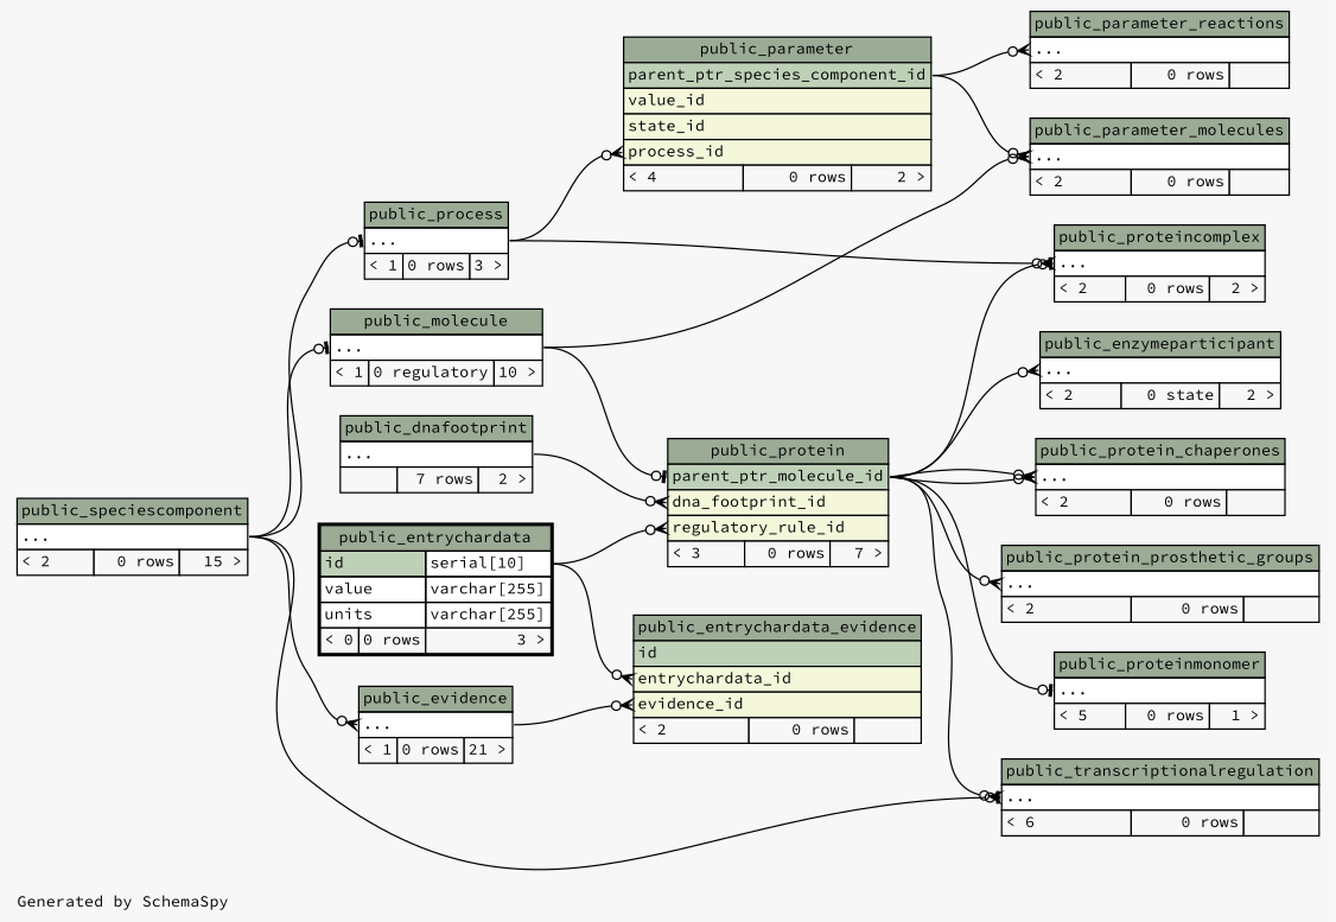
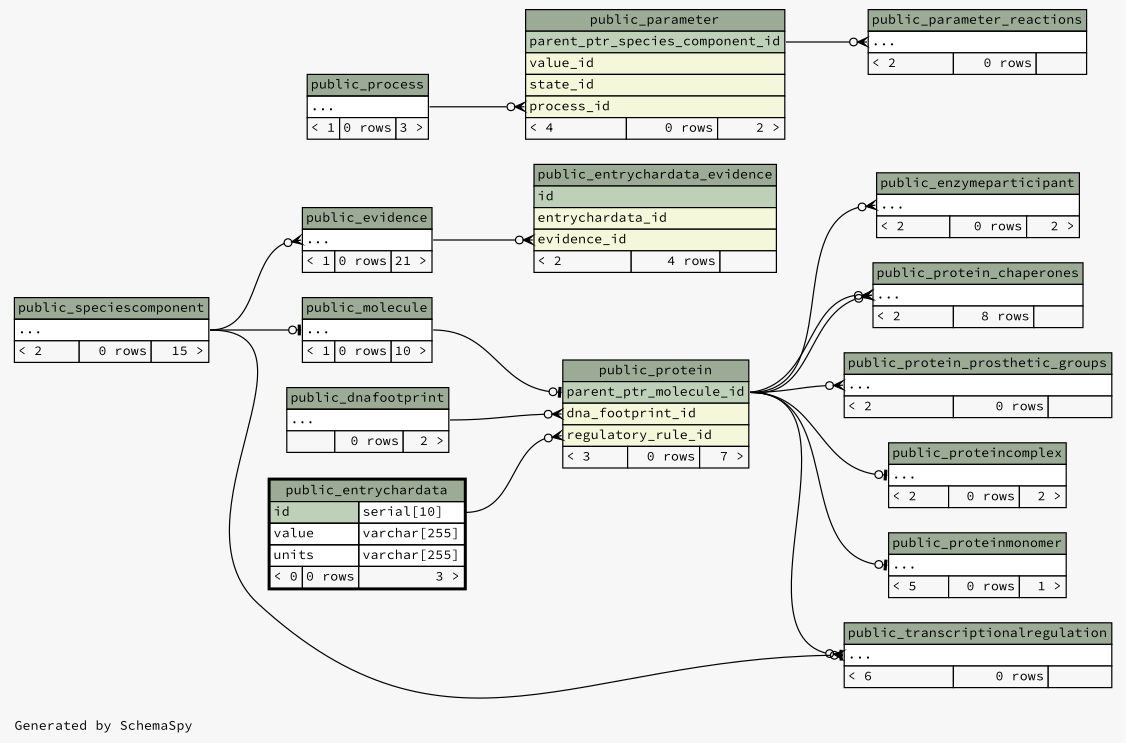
  digraph {
    bgcolor="#f7f7f7"
    fontname="Source Code Pro"
    fontsize=11
    label="\nGenerated by SchemaSpy"
    labeljust=l
    nodesep=0.18
    rankdir=RL
    ranksep=0.46
    node [fontname="Source Code Pro" fontsize=11 shape=plaintext]
    edge [arrowhead=none arrowsize=0.8 arrowtail=crowodot dir=back fontname="Source Code Pro" headport="elipses:e" tailport="elipses:w"]
-   n1 [label=<     <TABLE BORDER="0" CELLBORDER="1" CELLSPACING="0" BGCOLOR="#ffffff">       <TR><TD COLSPAN="3" BGCOLOR="#9bab96" ALIGN="CENTER">public_entrychardata_evidence</TD></TR>       <TR><TD PORT="id" COLSPAN="3" BGCOLOR="#bed1b8" ALIGN="LEFT">id</TD></TR>       <TR><TD PORT="entrychardata_id" COLSPAN="3" BGCOLOR="#f4f7da" ALIGN="LEFT">entrychardata_id</TD></TR>       <TR><TD PORT="evidence_id" COLSPAN="3" BGCOLOR="#f4f7da" ALIGN="LEFT">evidence_id</TD></TR>       <TR><TD ALIGN="LEFT" BGCOLOR="#f7f7f7">&lt; 2</TD><TD ALIGN="RIGHT" BGCOLOR="#f7f7f7">0 rows</TD><TD ALIGN="RIGHT" BGCOLOR="#f7f7f7">  </TD></TR>     </TABLE>>]
+   n1 [label=<     <TABLE BORDER="0" CELLBORDER="1" CELLSPACING="0" BGCOLOR="#ffffff">       <TR><TD COLSPAN="3" BGCOLOR="#9bab96" ALIGN="CENTER">public_entrychardata_evidence</TD></TR>       <TR><TD PORT="id" COLSPAN="3" BGCOLOR="#bed1b8" ALIGN="LEFT">id</TD></TR>       <TR><TD PORT="entrychardata_id" COLSPAN="3" BGCOLOR="#f4f7da" ALIGN="LEFT">entrychardata_id</TD></TR>       <TR><TD PORT="evidence_id" COLSPAN="3" BGCOLOR="#f4f7da" ALIGN="LEFT">evidence_id</TD></TR>       <TR><TD ALIGN="LEFT" BGCOLOR="#f7f7f7">&lt; 2</TD><TD ALIGN="RIGHT" BGCOLOR="#f7f7f7">4 rows</TD><TD ALIGN="RIGHT" BGCOLOR="#f7f7f7">  </TD></TR>     </TABLE>>]
    n2 [label=<     <TABLE BORDER="2" CELLBORDER="1" CELLSPACING="0" BGCOLOR="#ffffff">       <TR><TD COLSPAN="3" BGCOLOR="#9bab96" ALIGN="CENTER">public_entrychardata</TD></TR>       <TR><TD PORT="id" COLSPAN="2" BGCOLOR="#bed1b8" ALIGN="LEFT">id</TD><TD PORT="id.type" ALIGN="LEFT">serial[10]</TD></TR>       <TR><TD PORT="value" COLSPAN="2" ALIGN="LEFT">value</TD><TD PORT="value.type" ALIGN="LEFT">varchar[255]</TD></TR>       <TR><TD PORT="units" COLSPAN="2" ALIGN="LEFT">units</TD><TD PORT="units.type" ALIGN="LEFT">varchar[255]</TD></TR>       <TR><TD ALIGN="LEFT" BGCOLOR="#f7f7f7">&lt; 0</TD><TD ALIGN="RIGHT" BGCOLOR="#f7f7f7">0 rows</TD><TD ALIGN="RIGHT" BGCOLOR="#f7f7f7">3 &gt;</TD></TR>     </TABLE>>]
    n3 [label=<     <TABLE BORDER="0" CELLBORDER="1" CELLSPACING="0" BGCOLOR="#ffffff">       <TR><TD COLSPAN="3" BGCOLOR="#9bab96" ALIGN="CENTER">public_evidence</TD></TR>       <TR><TD PORT="elipses" COLSPAN="3" ALIGN="LEFT">...</TD></TR>       <TR><TD ALIGN="LEFT" BGCOLOR="#f7f7f7">&lt; 1</TD><TD ALIGN="RIGHT" BGCOLOR="#f7f7f7">0 rows</TD><TD ALIGN="RIGHT" BGCOLOR="#f7f7f7">21 &gt;</TD></TR>     </TABLE>>]
    n4 [label=<     <TABLE BORDER="0" CELLBORDER="1" CELLSPACING="0" BGCOLOR="#ffffff">       <TR><TD COLSPAN="3" BGCOLOR="#9bab96" ALIGN="CENTER">public_speciescomponent</TD></TR>       <TR><TD PORT="elipses" COLSPAN="3" ALIGN="LEFT">...</TD></TR>       <TR><TD ALIGN="LEFT" BGCOLOR="#f7f7f7">&lt; 2</TD><TD ALIGN="RIGHT" BGCOLOR="#f7f7f7">0 rows</TD><TD ALIGN="RIGHT" BGCOLOR="#f7f7f7">15 &gt;</TD></TR>     </TABLE>>]
-   n5 [label=<     <TABLE BORDER="0" CELLBORDER="1" CELLSPACING="0" BGCOLOR="#ffffff">       <TR><TD COLSPAN="3" BGCOLOR="#9bab96" ALIGN="CENTER">public_enzymeparticipant</TD></TR>       <TR><TD PORT="elipses" COLSPAN="3" ALIGN="LEFT">...</TD></TR>       <TR><TD ALIGN="LEFT" BGCOLOR="#f7f7f7">&lt; 2</TD><TD ALIGN="RIGHT" BGCOLOR="#f7f7f7">0 state</TD><TD ALIGN="RIGHT" BGCOLOR="#f7f7f7">2 &gt;</TD></TR>     </TABLE>>]
+   n5 [label=<     <TABLE BORDER="0" CELLBORDER="1" CELLSPACING="0" BGCOLOR="#ffffff">       <TR><TD COLSPAN="3" BGCOLOR="#9bab96" ALIGN="CENTER">public_enzymeparticipant</TD></TR>       <TR><TD PORT="elipses" COLSPAN="3" ALIGN="LEFT">...</TD></TR>       <TR><TD ALIGN="LEFT" BGCOLOR="#f7f7f7">&lt; 2</TD><TD ALIGN="RIGHT" BGCOLOR="#f7f7f7">0 rows</TD><TD ALIGN="RIGHT" BGCOLOR="#f7f7f7">2 &gt;</TD></TR>     </TABLE>>]
    n6 [label=<     <TABLE BORDER="0" CELLBORDER="1" CELLSPACING="0" BGCOLOR="#ffffff">       <TR><TD COLSPAN="3" BGCOLOR="#9bab96" ALIGN="CENTER">public_protein</TD></TR>       <TR><TD PORT="parent_ptr_molecule_id" COLSPAN="3" BGCOLOR="#bed1b8" ALIGN="LEFT">parent_ptr_molecule_id</TD></TR>       <TR><TD PORT="dna_footprint_id" COLSPAN="3" BGCOLOR="#f4f7da" ALIGN="LEFT">dna_footprint_id</TD></TR>       <TR><TD PORT="regulatory_rule_id" COLSPAN="3" BGCOLOR="#f4f7da" ALIGN="LEFT">regulatory_rule_id</TD></TR>       <TR><TD ALIGN="LEFT" BGCOLOR="#f7f7f7">&lt; 3</TD><TD ALIGN="RIGHT" BGCOLOR="#f7f7f7">0 rows</TD><TD ALIGN="RIGHT" BGCOLOR="#f7f7f7">7 &gt;</TD></TR>     </TABLE>>]
-   n7 [label=<     <TABLE BORDER="0" CELLBORDER="1" CELLSPACING="0" BGCOLOR="#ffffff">       <TR><TD COLSPAN="3" BGCOLOR="#9bab96" ALIGN="CENTER">public_molecule</TD></TR>       <TR><TD PORT="elipses" COLSPAN="3" ALIGN="LEFT">...</TD></TR>       <TR><TD ALIGN="LEFT" BGCOLOR="#f7f7f7">&lt; 1</TD><TD ALIGN="RIGHT" BGCOLOR="#f7f7f7">0 regulatory</TD><TD ALIGN="RIGHT" BGCOLOR="#f7f7f7">10 &gt;</TD></TR>     </TABLE>>]
-   n8 [label=<     <TABLE BORDER="0" CELLBORDER="1" CELLSPACING="0" BGCOLOR="#ffffff">       <TR><TD COLSPAN="3" BGCOLOR="#9bab96" ALIGN="CENTER">public_dnafootprint</TD></TR>       <TR><TD PORT="elipses" COLSPAN="3" ALIGN="LEFT">...</TD></TR>       <TR><TD ALIGN="LEFT" BGCOLOR="#f7f7f7">  </TD><TD ALIGN="RIGHT" BGCOLOR="#f7f7f7">7 rows</TD><TD ALIGN="RIGHT" BGCOLOR="#f7f7f7">2 &gt;</TD></TR>     </TABLE>>]
+   n7 [label=<     <TABLE BORDER="0" CELLBORDER="1" CELLSPACING="0" BGCOLOR="#ffffff">       <TR><TD COLSPAN="3" BGCOLOR="#9bab96" ALIGN="CENTER">public_molecule</TD></TR>       <TR><TD PORT="elipses" COLSPAN="3" ALIGN="LEFT">...</TD></TR>       <TR><TD ALIGN="LEFT" BGCOLOR="#f7f7f7">&lt; 1</TD><TD ALIGN="RIGHT" BGCOLOR="#f7f7f7">0 rows</TD><TD ALIGN="RIGHT" BGCOLOR="#f7f7f7">10 &gt;</TD></TR>     </TABLE>>]
+   n8 [label=<     <TABLE BORDER="0" CELLBORDER="1" CELLSPACING="0" BGCOLOR="#ffffff">       <TR><TD COLSPAN="3" BGCOLOR="#9bab96" ALIGN="CENTER">public_dnafootprint</TD></TR>       <TR><TD PORT="elipses" COLSPAN="3" ALIGN="LEFT">...</TD></TR>       <TR><TD ALIGN="LEFT" BGCOLOR="#f7f7f7">  </TD><TD ALIGN="RIGHT" BGCOLOR="#f7f7f7">0 rows</TD><TD ALIGN="RIGHT" BGCOLOR="#f7f7f7">2 &gt;</TD></TR>     </TABLE>>]
    n9 [label=<     <TABLE BORDER="0" CELLBORDER="1" CELLSPACING="0" BGCOLOR="#ffffff">       <TR><TD COLSPAN="3" BGCOLOR="#9bab96" ALIGN="CENTER">public_parameter</TD></TR>       <TR><TD PORT="parent_ptr_species_component_id" COLSPAN="3" BGCOLOR="#bed1b8" ALIGN="LEFT">parent_ptr_species_component_id</TD></TR>       <TR><TD PORT="value_id" COLSPAN="3" BGCOLOR="#f4f7da" ALIGN="LEFT">value_id</TD></TR>       <TR><TD PORT="state_id" COLSPAN="3" BGCOLOR="#f4f7da" ALIGN="LEFT">state_id</TD></TR>       <TR><TD PORT="process_id" COLSPAN="3" BGCOLOR="#f4f7da" ALIGN="LEFT">process_id</TD></TR>       <TR><TD ALIGN="LEFT" BGCOLOR="#f7f7f7">&lt; 4</TD><TD ALIGN="RIGHT" BGCOLOR="#f7f7f7">0 rows</TD><TD ALIGN="RIGHT" BGCOLOR="#f7f7f7">2 &gt;</TD></TR>     </TABLE>>]
    n10 [label=<     <TABLE BORDER="0" CELLBORDER="1" CELLSPACING="0" BGCOLOR="#ffffff">       <TR><TD COLSPAN="3" BGCOLOR="#9bab96" ALIGN="CENTER">public_process</TD></TR>       <TR><TD PORT="elipses" COLSPAN="3" ALIGN="LEFT">...</TD></TR>       <TR><TD ALIGN="LEFT" BGCOLOR="#f7f7f7">&lt; 1</TD><TD ALIGN="RIGHT" BGCOLOR="#f7f7f7">0 rows</TD><TD ALIGN="RIGHT" BGCOLOR="#f7f7f7">3 &gt;</TD></TR>     </TABLE>>]
-   n11 [label=<     <TABLE BORDER="0" CELLBORDER="1" CELLSPACING="0" BGCOLOR="#ffffff">       <TR><TD COLSPAN="3" BGCOLOR="#9bab96" ALIGN="CENTER">public_parameter_molecules</TD></TR>       <TR><TD PORT="elipses" COLSPAN="3" ALIGN="LEFT">...</TD></TR>       <TR><TD ALIGN="LEFT" BGCOLOR="#f7f7f7">&lt; 2</TD><TD ALIGN="RIGHT" BGCOLOR="#f7f7f7">0 rows</TD><TD ALIGN="RIGHT" BGCOLOR="#f7f7f7">  </TD></TR>     </TABLE>>]
    n12 [label=<     <TABLE BORDER="0" CELLBORDER="1" CELLSPACING="0" BGCOLOR="#ffffff">       <TR><TD COLSPAN="3" BGCOLOR="#9bab96" ALIGN="CENTER">public_parameter_reactions</TD></TR>       <TR><TD PORT="elipses" COLSPAN="3" ALIGN="LEFT">...</TD></TR>       <TR><TD ALIGN="LEFT" BGCOLOR="#f7f7f7">&lt; 2</TD><TD ALIGN="RIGHT" BGCOLOR="#f7f7f7">0 rows</TD><TD ALIGN="RIGHT" BGCOLOR="#f7f7f7">  </TD></TR>     </TABLE>>]
-   n13 [label=<     <TABLE BORDER="0" CELLBORDER="1" CELLSPACING="0" BGCOLOR="#ffffff">       <TR><TD COLSPAN="3" BGCOLOR="#9bab96" ALIGN="CENTER">public_protein_chaperones</TD></TR>       <TR><TD PORT="elipses" COLSPAN="3" ALIGN="LEFT">...</TD></TR>       <TR><TD ALIGN="LEFT" BGCOLOR="#f7f7f7">&lt; 2</TD><TD ALIGN="RIGHT" BGCOLOR="#f7f7f7">0 rows</TD><TD ALIGN="RIGHT" BGCOLOR="#f7f7f7">  </TD></TR>     </TABLE>>]
+   n13 [label=<     <TABLE BORDER="0" CELLBORDER="1" CELLSPACING="0" BGCOLOR="#ffffff">       <TR><TD COLSPAN="3" BGCOLOR="#9bab96" ALIGN="CENTER">public_protein_chaperones</TD></TR>       <TR><TD PORT="elipses" COLSPAN="3" ALIGN="LEFT">...</TD></TR>       <TR><TD ALIGN="LEFT" BGCOLOR="#f7f7f7">&lt; 2</TD><TD ALIGN="RIGHT" BGCOLOR="#f7f7f7">8 rows</TD><TD ALIGN="RIGHT" BGCOLOR="#f7f7f7">  </TD></TR>     </TABLE>>]
    n14 [label=<     <TABLE BORDER="0" CELLBORDER="1" CELLSPACING="0" BGCOLOR="#ffffff">       <TR><TD COLSPAN="3" BGCOLOR="#9bab96" ALIGN="CENTER">public_protein_prosthetic_groups</TD></TR>       <TR><TD PORT="elipses" COLSPAN="3" ALIGN="LEFT">...</TD></TR>       <TR><TD ALIGN="LEFT" BGCOLOR="#f7f7f7">&lt; 2</TD><TD ALIGN="RIGHT" BGCOLOR="#f7f7f7">0 rows</TD><TD ALIGN="RIGHT" BGCOLOR="#f7f7f7">  </TD></TR>     </TABLE>>]
    n15 [label=<     <TABLE BORDER="0" CELLBORDER="1" CELLSPACING="0" BGCOLOR="#ffffff">       <TR><TD COLSPAN="3" BGCOLOR="#9bab96" ALIGN="CENTER">public_proteincomplex</TD></TR>       <TR><TD PORT="elipses" COLSPAN="3" ALIGN="LEFT">...</TD></TR>       <TR><TD ALIGN="LEFT" BGCOLOR="#f7f7f7">&lt; 2</TD><TD ALIGN="RIGHT" BGCOLOR="#f7f7f7">0 rows</TD><TD ALIGN="RIGHT" BGCOLOR="#f7f7f7">2 &gt;</TD></TR>     </TABLE>>]
    n16 [label=<     <TABLE BORDER="0" CELLBORDER="1" CELLSPACING="0" BGCOLOR="#ffffff">       <TR><TD COLSPAN="3" BGCOLOR="#9bab96" ALIGN="CENTER">public_proteinmonomer</TD></TR>       <TR><TD PORT="elipses" COLSPAN="3" ALIGN="LEFT">...</TD></TR>       <TR><TD ALIGN="LEFT" BGCOLOR="#f7f7f7">&lt; 5</TD><TD ALIGN="RIGHT" BGCOLOR="#f7f7f7">0 rows</TD><TD ALIGN="RIGHT" BGCOLOR="#f7f7f7">1 &gt;</TD></TR>     </TABLE>>]
    n17 [label=<     <TABLE BORDER="0" CELLBORDER="1" CELLSPACING="0" BGCOLOR="#ffffff">       <TR><TD COLSPAN="3" BGCOLOR="#9bab96" ALIGN="CENTER">public_transcriptionalregulation</TD></TR>       <TR><TD PORT="elipses" COLSPAN="3" ALIGN="LEFT">...</TD></TR>       <TR><TD ALIGN="LEFT" BGCOLOR="#f7f7f7">&lt; 6</TD><TD ALIGN="RIGHT" BGCOLOR="#f7f7f7">0 rows</TD><TD ALIGN="RIGHT" BGCOLOR="#f7f7f7">  </TD></TR>     </TABLE>>]
-   n1 -> n2 [headport="id.type:e" tailport="entrychardata_id:w"]
    n1 -> n3 [tailport="evidence_id:w"]
    n3 -> n4
    n5 -> n6 [headport="parent_ptr_molecule_id:e"]
    n6 -> n2 [headport="id.type:e" tailport="regulatory_rule_id:w"]
    n6 -> n7 [arrowtail=teeodot tailport="parent_ptr_molecule_id:w"]
    n6 -> n8 [tailport="dna_footprint_id:w"]
    n7 -> n4 [arrowtail=teeodot]
    n9 -> n10 [tailport="process_id:w"]
-   n10 -> n4 [arrowtail=teeodot]
-   n11 -> n7
-   n11 -> n9 [headport="parent_ptr_species_component_id:e"]
    n12 -> n9 [headport="parent_ptr_species_component_id:e"]
    n13 -> n6 [headport="parent_ptr_molecule_id:e"]
    n13 -> n6 [headport="parent_ptr_molecule_id:e"]
    n14 -> n6 [headport="parent_ptr_molecule_id:e"]
    n15 -> n6 [arrowtail=teeodot headport="parent_ptr_molecule_id:e"]
-   n15 -> n10
    n16 -> n6 [arrowtail=teeodot headport="parent_ptr_molecule_id:e"]
    n17 -> n4 [arrowtail=teeodot]
    n17 -> n6 [headport="parent_ptr_molecule_id:e"]
  }
